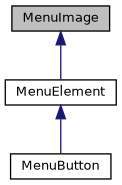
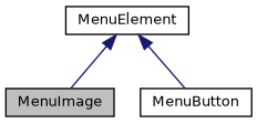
  digraph {
    node [color=black fillcolor=white fontname=Helvetica fontsize=10 shape=record style=filled]
    edge [color=midnightblue dir=back fontname=Helvetica fontsize=10 labelfontname=Helvetica labelfontsize=10 style=solid]
    n1 [fillcolor=grey75 fontcolor=black height=0.2 label=MenuImage width=0.4]
    n2 [height=0.2 label=MenuButton width=0.4]
    n3 [height=0.2 label=MenuElement width=0.4]
-   n1 -> n3
+   n3 -> n1
    n3 -> n2
  }
